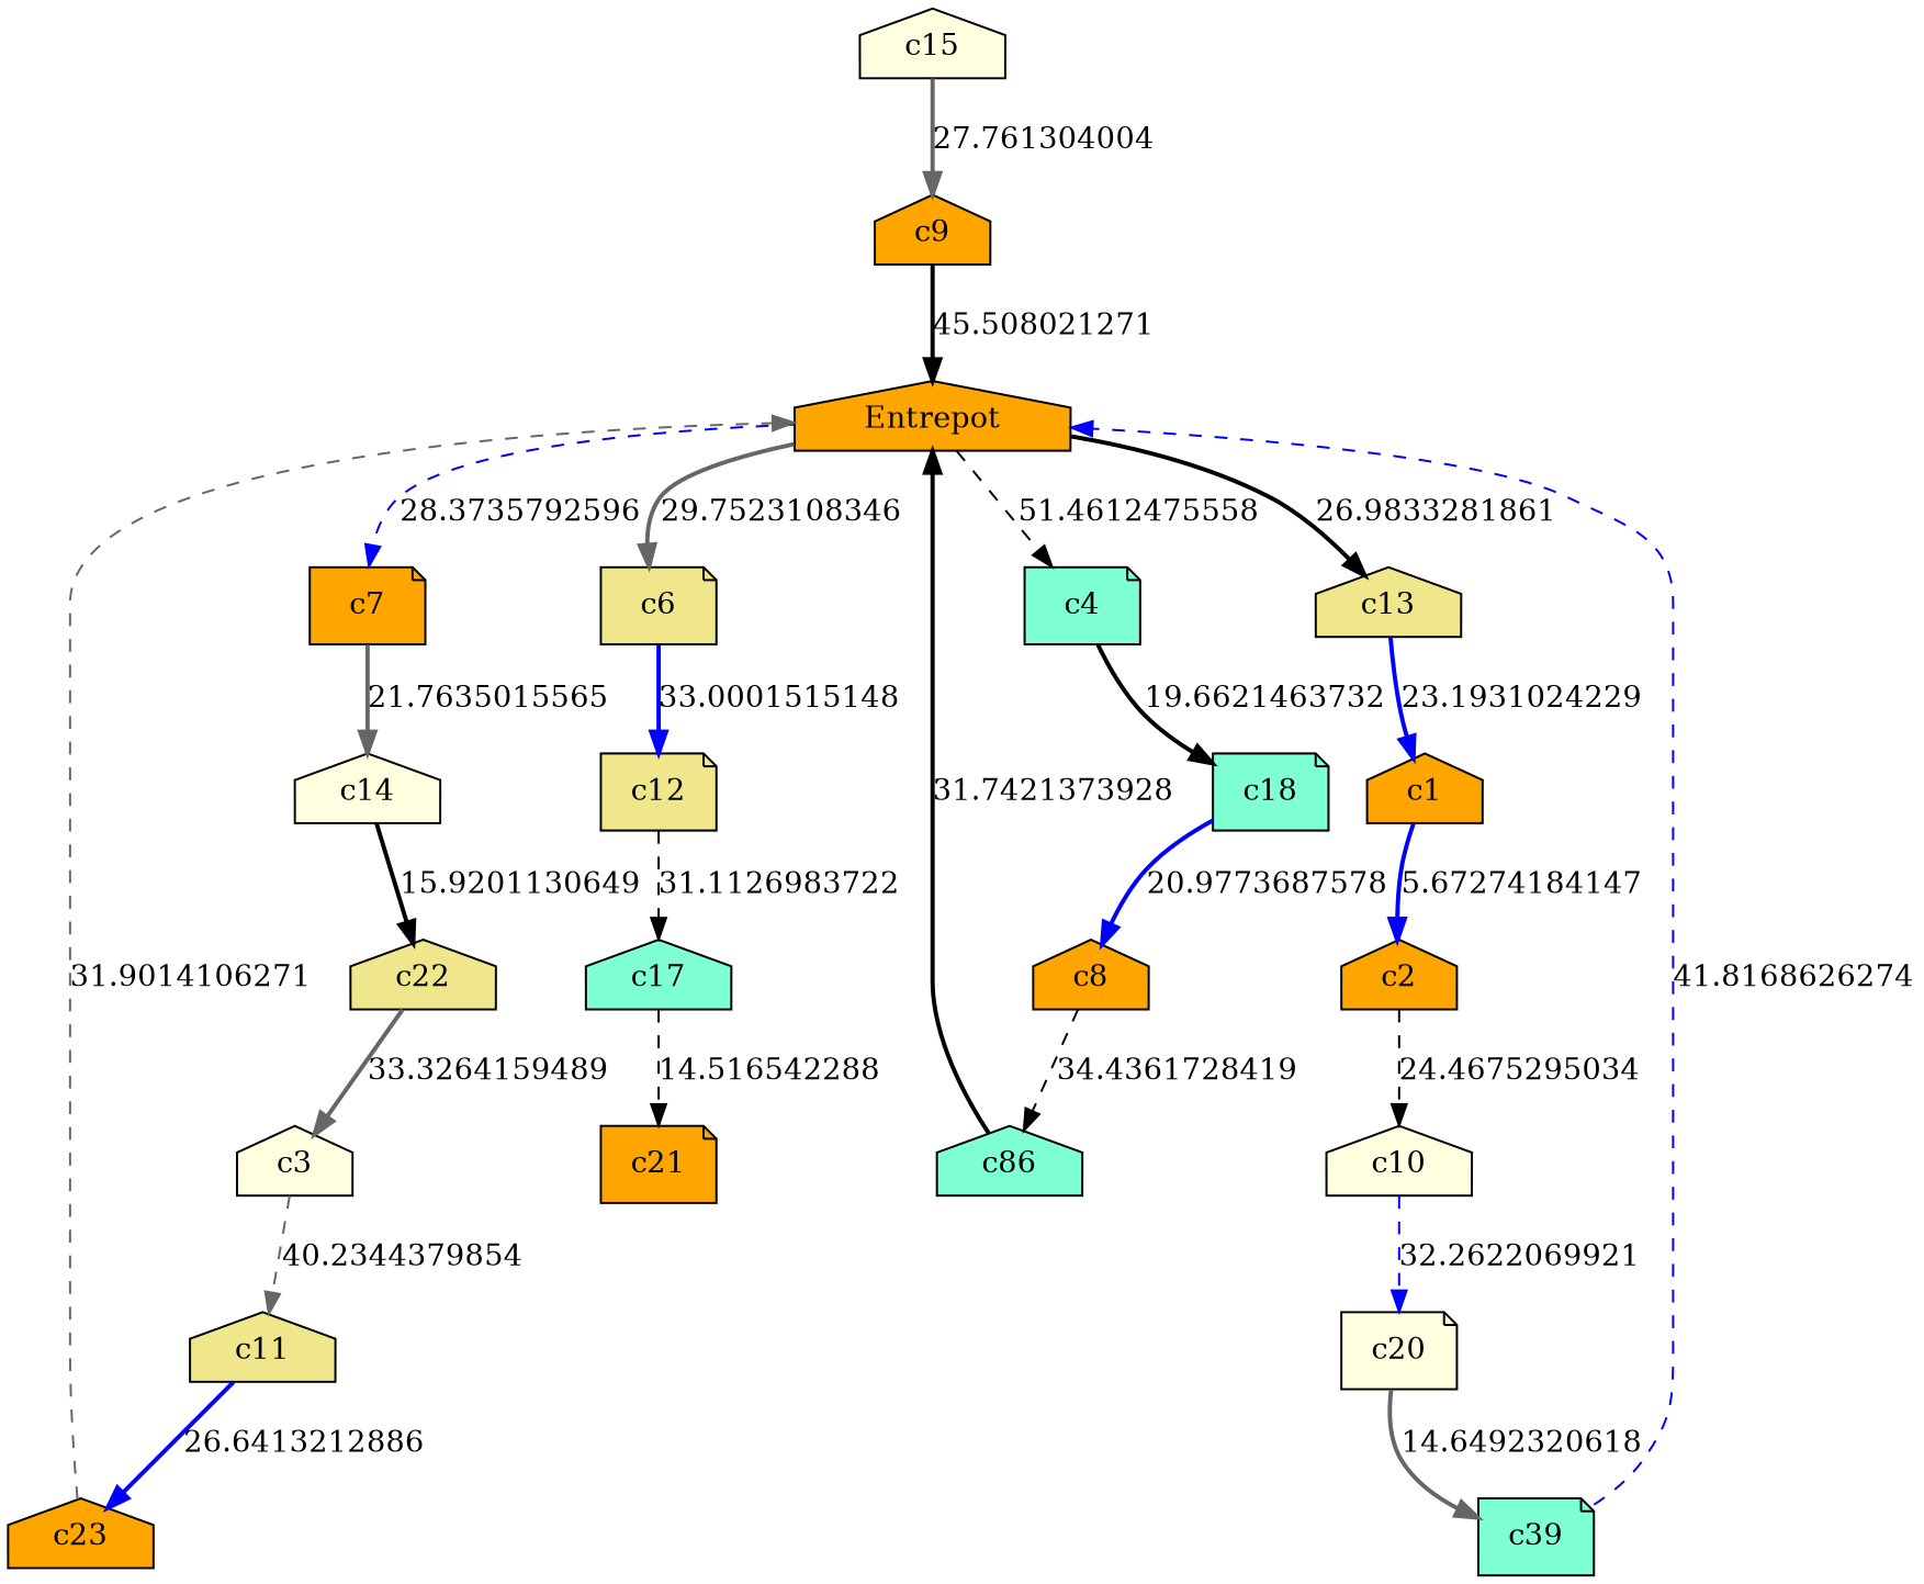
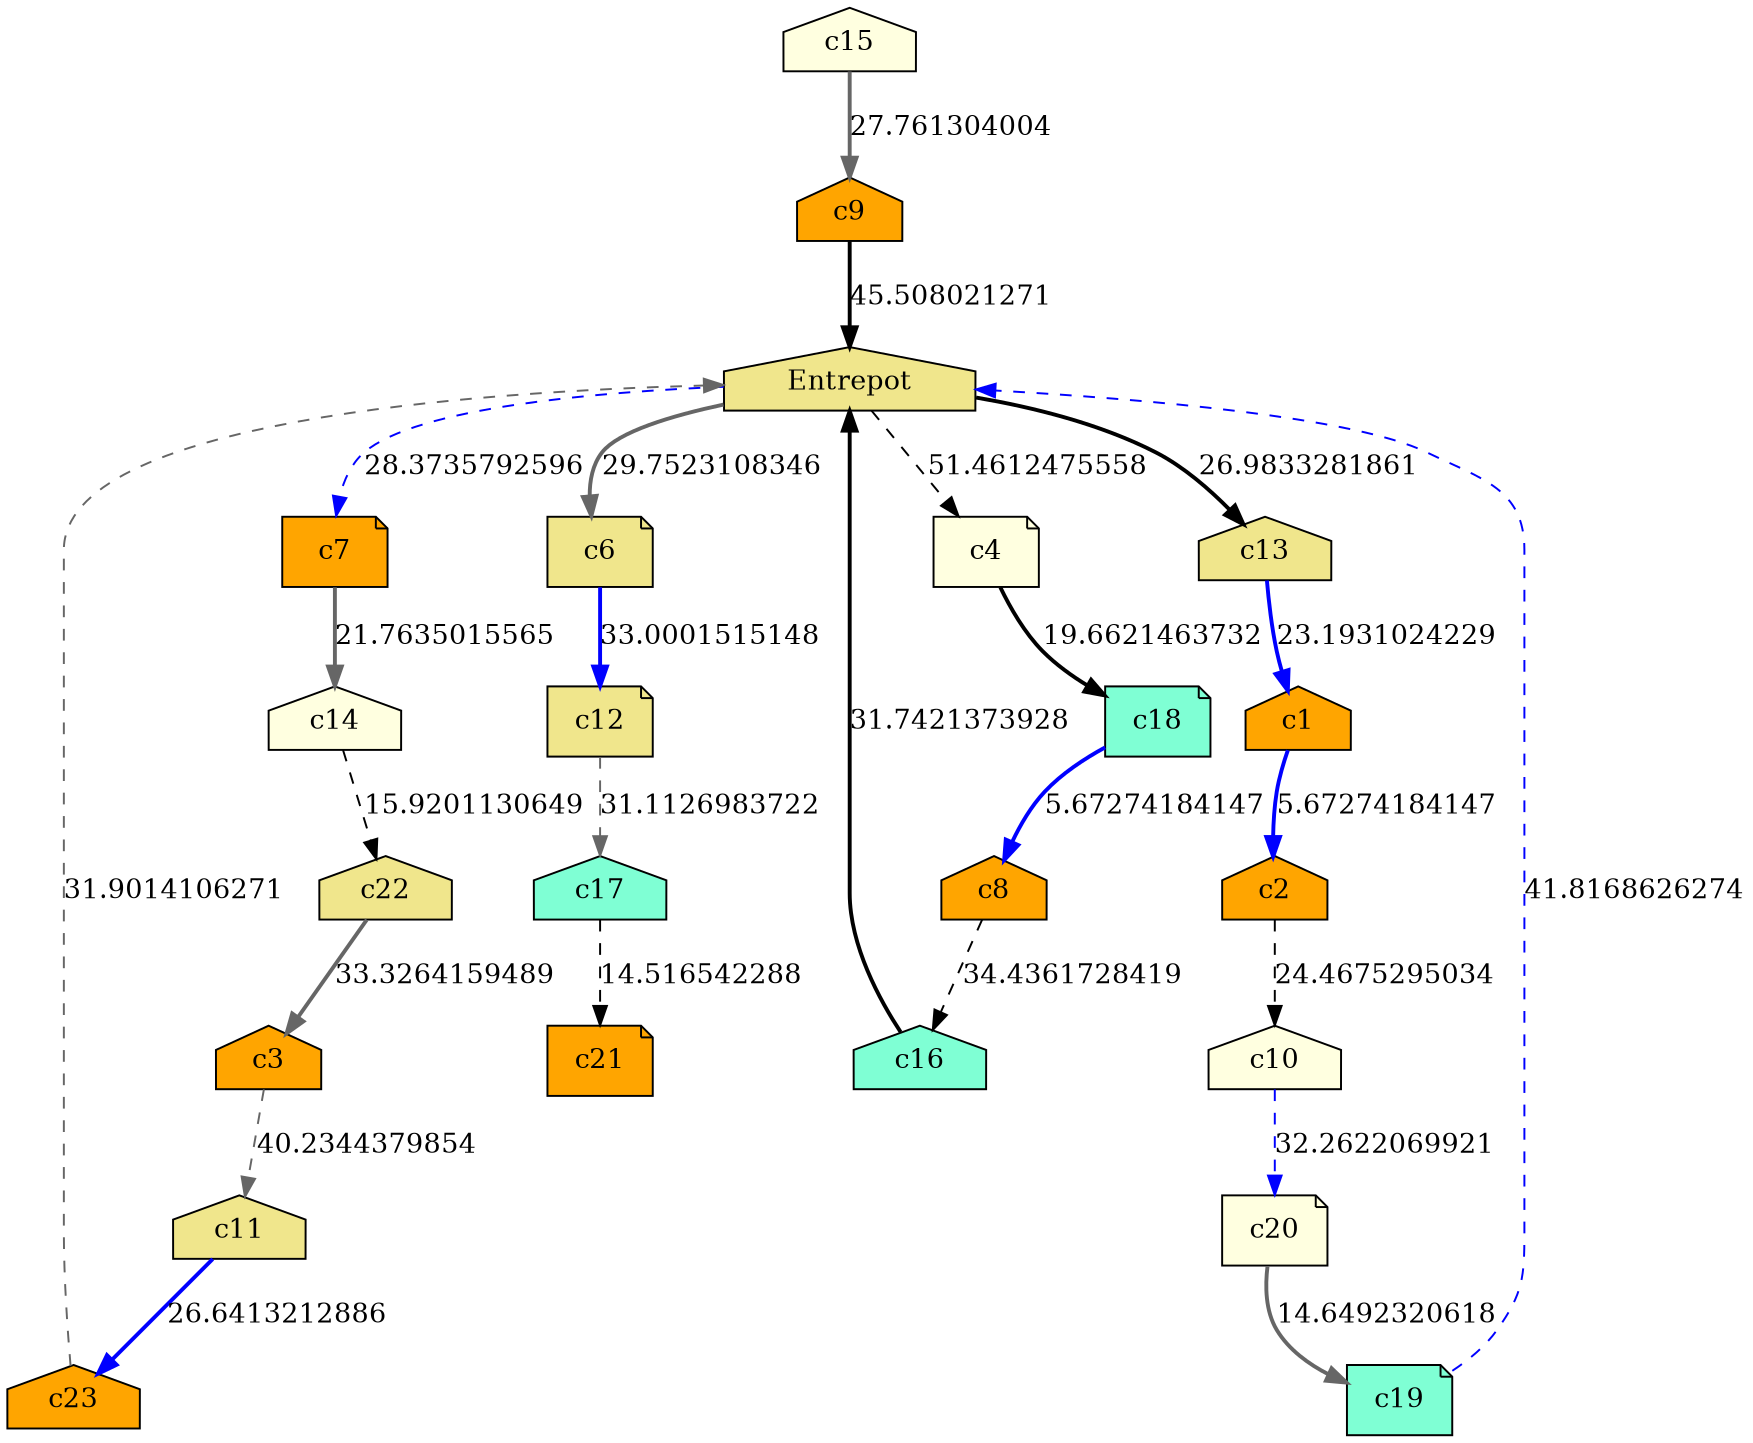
  digraph {
    node [fillcolor=orange shape=house style=filled]
    edge [color=black style=bold]
-   Entrepot
+   Entrepot [fillcolor=khaki]
    c7 [shape=note]
    c13 [fillcolor=khaki]
-   c4 [fillcolor=aquamarine shape=note]
+   c4 [fillcolor=lightyellow shape=note]
    c6 [fillcolor=khaki shape=note]
    c14 [fillcolor=lightyellow]
    c1
    c18 [fillcolor=aquamarine shape=note]
    c12 [fillcolor=khaki shape=note]
    c22 [fillcolor=khaki]
-   c3 [fillcolor=lightyellow]
+   c3
    c11 [fillcolor=khaki]
    c23
    c2
    c10 [fillcolor=lightyellow]
    c20 [fillcolor=lightyellow shape=note]
-   c19 [fillcolor=aquamarine shape=note label=c39]
+   c19 [fillcolor=aquamarine shape=note]
    c8
-   c16 [fillcolor=aquamarine label=c86]
+   c16 [fillcolor=aquamarine]
    c17 [fillcolor=aquamarine]
    c21 [shape=note]
    c15 [fillcolor=lightyellow]
    c9
    Entrepot -> c7 [color=blue label=28.3735792596 style=dashed]
    Entrepot -> c13 [label=26.9833281861]
    Entrepot -> c4 [label=51.4612475558 style=dashed]
    Entrepot -> c6 [color=gray40 label=29.7523108346]
    c7 -> c14 [color=gray40 label=21.7635015565]
    c13 -> c1 [color=blue label=23.1931024229]
    c4 -> c18 [label=19.6621463732]
    c6 -> c12 [color=blue label=33.0001515148]
-   c14 -> c22 [label=15.9201130649]
+   c14 -> c22 [label=15.9201130649 style=dashed]
    c1 -> c2 [color=blue label=5.67274184147]
-   c18 -> c8 [color=blue label=20.9773687578]
-   c12 -> c17 [label=31.1126983722 style=dashed]
+   c18 -> c8 [color=blue label=5.67274184147]
+   c12 -> c17 [color=gray40 label=31.1126983722 style=dashed]
    c22 -> c3 [color=gray40 label=33.3264159489]
    c3 -> c11 [color=gray40 label=40.2344379854 style=dashed]
    c11 -> c23 [color=blue label=26.6413212886]
    c23 -> Entrepot [color=gray40 label=31.9014106271 style=dashed]
    c2 -> c10 [label=24.4675295034 style=dashed]
    c10 -> c20 [color=blue label=32.2622069921 style=dashed]
    c20 -> c19 [color=gray40 label=14.6492320618]
    c19 -> Entrepot [color=blue label=41.8168626274 style=dashed]
    c8 -> c16 [label=34.4361728419 style=dashed]
    c16 -> Entrepot [label=31.7421373928]
    c17 -> c21 [label=14.516542288 style=dashed]
    c15 -> c9 [color=gray40 label=27.761304004]
    c9 -> Entrepot [label=45.508021271]
  }
